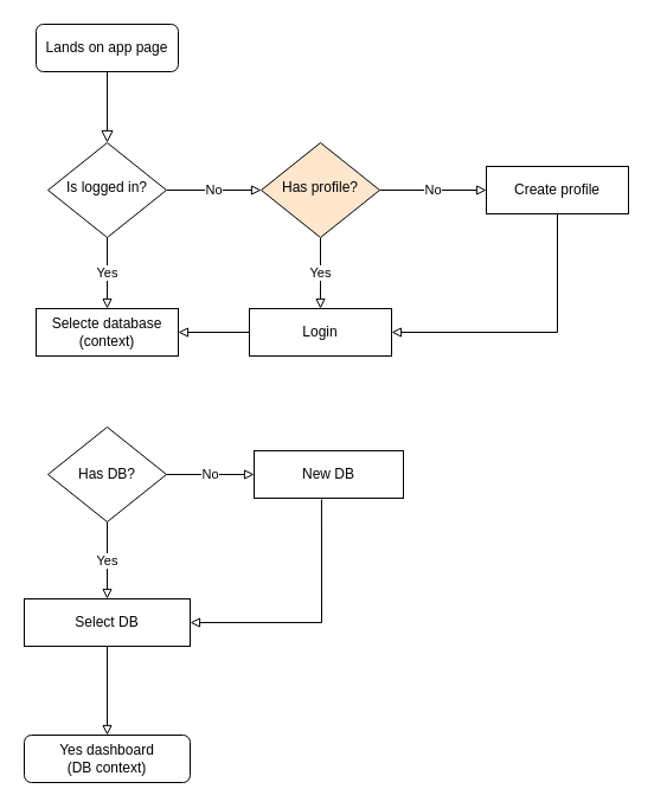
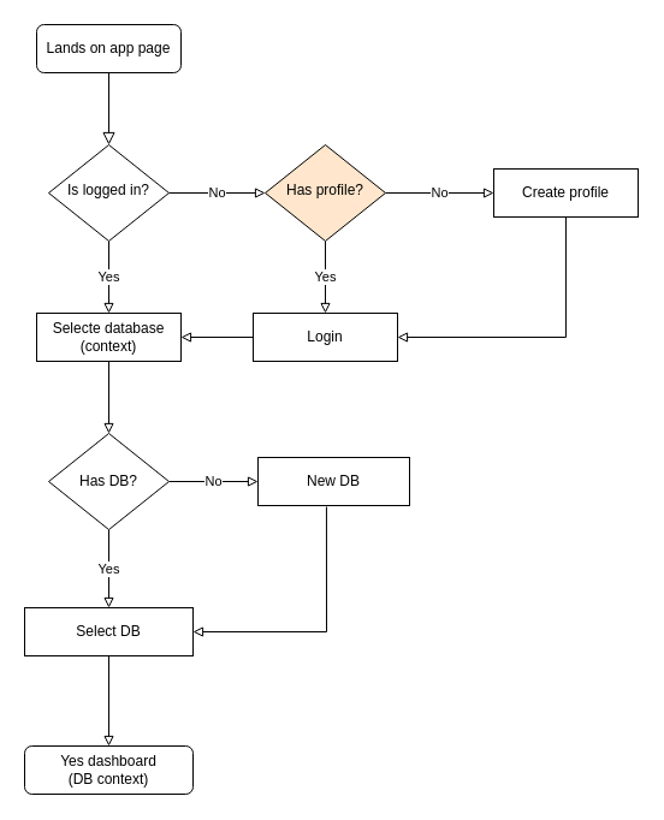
  <mxCell id="0" />
  <mxCell id="1" parent="0" />
  <mxCell id="2" value="" style="rounded=0;html=1;jettySize=auto;orthogonalLoop=1;fontSize=11;endArrow=block;endFill=0;endSize=8;strokeWidth=1;shadow=0;labelBackgroundColor=none;edgeStyle=orthogonalEdgeStyle;" parent="1" source="3" target="6" edge="1"><mxGeometry relative="1" as="geometry" /></mxCell>
  <mxCell id="3" value="Lands on app page" style="rounded=1;whiteSpace=wrap;html=1;fontSize=12;glass=0;strokeWidth=1;shadow=0;arcSize=15;" parent="1" vertex="1"><mxGeometry x="30" y="20" width="120" height="40" as="geometry" /></mxCell>
  <mxCell id="4" value="No" style="edgeStyle=orthogonalEdgeStyle;rounded=0;orthogonalLoop=1;jettySize=auto;html=1;entryX=0;entryY=0.5;entryDx=0;entryDy=0;labelPosition=center;verticalLabelPosition=middle;align=center;verticalAlign=middle;endArrow=block;endFill=0;" edge="1" parent="1" source="6" target="9"><mxGeometry relative="1" as="geometry" /></mxCell>
  <mxCell id="5" value="&lt;div&gt;Yes&lt;/div&gt;" style="edgeStyle=orthogonalEdgeStyle;rounded=0;orthogonalLoop=1;jettySize=auto;html=1;endArrow=block;endFill=0;entryX=0.5;entryY=0;entryDx=0;entryDy=0;" edge="1" parent="1" source="6" target="15"><mxGeometry relative="1" as="geometry"><mxPoint x="90" y="240" as="targetPoint" /></mxGeometry></mxCell>
  <mxCell id="6" value="Is logged in?" style="rhombus;whiteSpace=wrap;html=1;shadow=0;fontFamily=Helvetica;fontSize=12;align=center;strokeWidth=1;spacing=6;spacingTop=-4;" parent="1" vertex="1"><mxGeometry x="40" y="120" width="100" height="80" as="geometry" /></mxCell>
  <mxCell id="7" value="&lt;div&gt;No&lt;/div&gt;" style="edgeStyle=orthogonalEdgeStyle;rounded=0;orthogonalLoop=1;jettySize=auto;html=1;endArrow=block;endFill=0;labelPosition=center;verticalLabelPosition=middle;align=center;verticalAlign=middle;" edge="1" parent="1" source="9" target="11"><mxGeometry relative="1" as="geometry" /></mxCell>
  <mxCell id="8" value="Yes" style="edgeStyle=orthogonalEdgeStyle;rounded=0;orthogonalLoop=1;jettySize=auto;html=1;entryX=0.5;entryY=0;entryDx=0;entryDy=0;endArrow=block;endFill=0;" edge="1" parent="1" source="9" target="13"><mxGeometry relative="1" as="geometry" /></mxCell>
  <mxCell id="9" value="Has profile?" style="rhombus;whiteSpace=wrap;html=1;shadow=0;fontFamily=Helvetica;fontSize=12;align=center;strokeWidth=1;spacing=6;spacingTop=-4;fillColor=#ffe6cc;" parent="1" vertex="1"><mxGeometry x="220" y="120" width="100" height="80" as="geometry" /></mxCell>
  <mxCell id="10" style="edgeStyle=orthogonalEdgeStyle;rounded=0;orthogonalLoop=1;jettySize=auto;html=1;entryX=1;entryY=0.5;entryDx=0;entryDy=0;endArrow=block;endFill=0;exitX=0.5;exitY=1;exitDx=0;exitDy=0;" edge="1" parent="1" source="11" target="13"><mxGeometry relative="1" as="geometry" /></mxCell>
  <mxCell id="11" value="Create profile" style="rounded=1;whiteSpace=wrap;html=1;fontSize=12;glass=0;strokeWidth=1;shadow=0;arcSize=0;" parent="1" vertex="1"><mxGeometry x="410" y="140" width="120" height="40" as="geometry" /></mxCell>
  <mxCell id="12" style="edgeStyle=orthogonalEdgeStyle;rounded=0;orthogonalLoop=1;jettySize=auto;html=1;endArrow=block;endFill=0;entryX=1;entryY=0.5;entryDx=0;entryDy=0;" edge="1" parent="1" source="13" target="15"><mxGeometry relative="1" as="geometry"><mxPoint x="150" y="280" as="targetPoint" /></mxGeometry></mxCell>
  <mxCell id="13" value="&lt;div&gt;Login&lt;/div&gt;" style="rounded=1;whiteSpace=wrap;html=1;arcSize=0;" vertex="1" parent="1"><mxGeometry x="210" y="260" width="120" height="40" as="geometry" /></mxCell>
+ <mxCell id="14" value="" style="edgeStyle=orthogonalEdgeStyle;rounded=0;orthogonalLoop=1;jettySize=auto;html=1;endArrow=block;endFill=0;" edge="1" parent="1" source="15" target="18"><mxGeometry relative="1" as="geometry" /></mxCell>
  <mxCell id="15" value="Selecte database (context)" style="rounded=1;whiteSpace=wrap;html=1;arcSize=0;" vertex="1" parent="1"><mxGeometry x="30" y="260" width="120" height="40" as="geometry" /></mxCell>
  <mxCell id="16" value="&lt;div&gt;Yes&lt;/div&gt;" style="edgeStyle=orthogonalEdgeStyle;rounded=0;orthogonalLoop=1;jettySize=auto;html=1;endArrow=block;endFill=0;" edge="1" parent="1" source="18" target="22"><mxGeometry relative="1" as="geometry" /></mxCell>
  <mxCell id="17" value="No" style="edgeStyle=orthogonalEdgeStyle;rounded=0;orthogonalLoop=1;jettySize=auto;html=1;endArrow=block;endFill=0;" edge="1" parent="1" source="18" target="20"><mxGeometry relative="1" as="geometry" /></mxCell>
  <mxCell id="18" value="Has DB?" style="rhombus;whiteSpace=wrap;html=1;fontFamily=Helvetica;fontSize=12;fontColor=#000000;align=center;strokeColor=#000000;fillColor=#ffffff;" vertex="1" parent="1"><mxGeometry x="40" y="360" width="100" height="80" as="geometry" /></mxCell>
  <mxCell id="19" style="edgeStyle=orthogonalEdgeStyle;rounded=0;orthogonalLoop=1;jettySize=auto;html=1;entryX=1;entryY=0.5;entryDx=0;entryDy=0;endArrow=block;endFill=0;exitX=0.452;exitY=1.025;exitDx=0;exitDy=0;exitPerimeter=0;" edge="1" parent="1" source="20" target="22"><mxGeometry relative="1" as="geometry" /></mxCell>
  <mxCell id="20" value="New DB" style="rounded=0;whiteSpace=wrap;html=1;fontFamily=Helvetica;fontSize=12;fontColor=#000000;align=center;strokeColor=#000000;fillColor=#ffffff;" vertex="1" parent="1"><mxGeometry x="214" y="380" width="126" height="40" as="geometry" /></mxCell>
  <mxCell id="21" style="edgeStyle=orthogonalEdgeStyle;rounded=0;orthogonalLoop=1;jettySize=auto;html=1;entryX=0.5;entryY=0;entryDx=0;entryDy=0;endArrow=block;endFill=0;" edge="1" parent="1" source="22" target="23"><mxGeometry relative="1" as="geometry" /></mxCell>
  <mxCell id="22" value="Select DB" style="rounded=0;whiteSpace=wrap;html=1;fontFamily=Helvetica;fontSize=12;fontColor=#000000;align=center;strokeColor=#000000;fillColor=#ffffff;" vertex="1" parent="1"><mxGeometry x="20" y="505" width="140" height="40" as="geometry" /></mxCell>
  <mxCell id="23" value="&lt;div&gt;Yes dashboard&lt;/div&gt;&lt;div&gt;(DB context)&lt;br&gt;&lt;/div&gt;" style="rounded=1;whiteSpace=wrap;html=1;fontFamily=Helvetica;fontSize=12;fontColor=#000000;align=center;strokeColor=#000000;fillColor=#ffffff;" vertex="1" parent="1"><mxGeometry x="20" y="620" width="140" height="40" as="geometry" /></mxCell>
